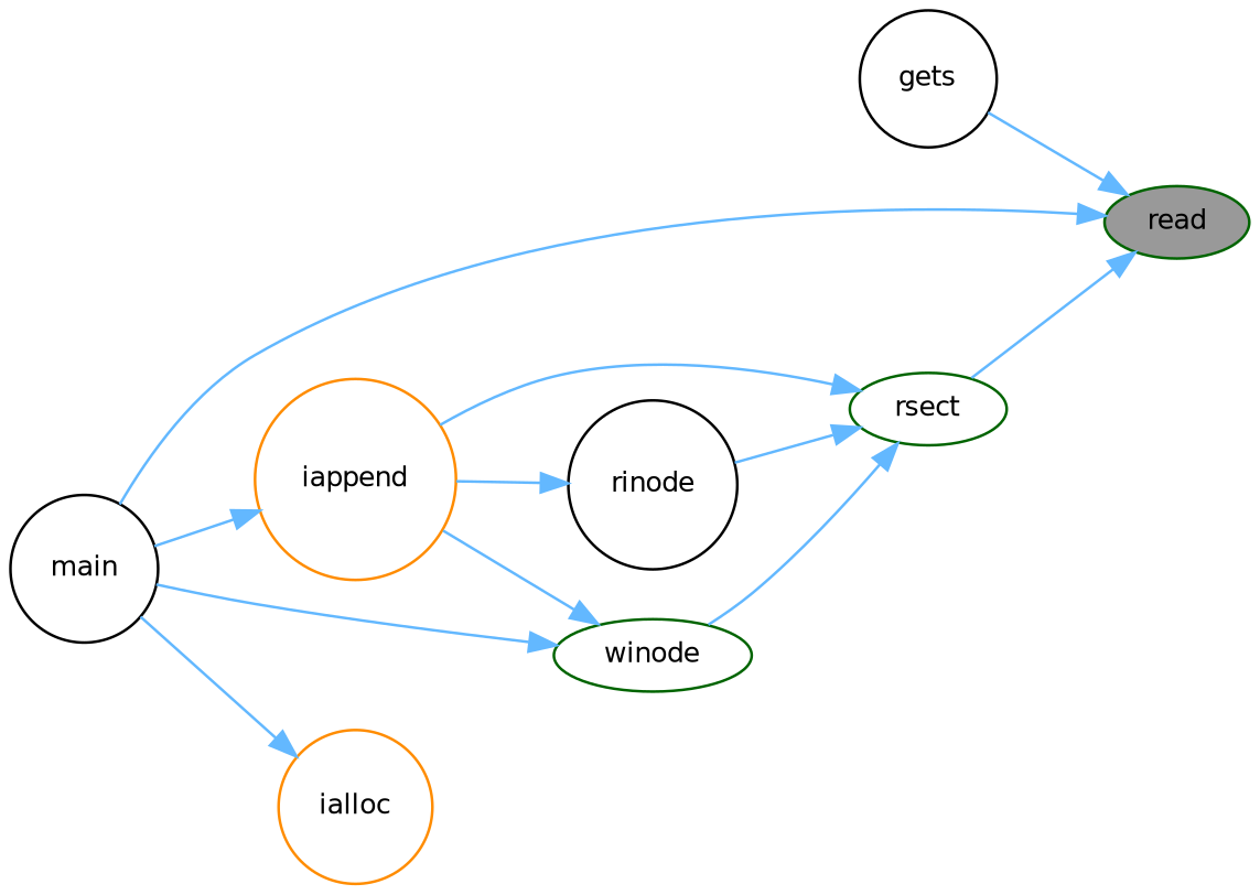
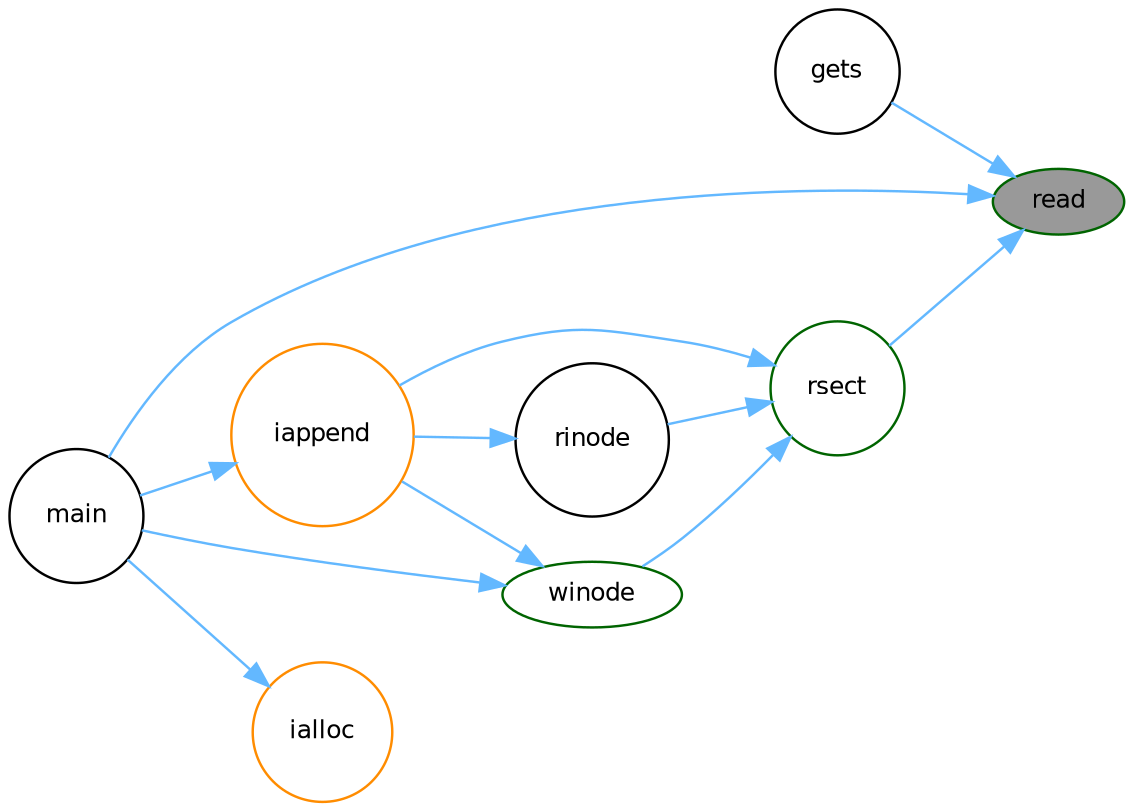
  digraph {
    fontname="DejaVu Sans"
    rankdir=RL
    node [color=darkgreen fillcolor=white fontname="DejaVu Sans" fontsize=10 shape=circle style=filled]
    edge [color=steelblue1 dir=back fontname="DejaVu Sans" fontsize=10 labelfontname=Helvetica labelfontsize=10 style=solid]
    n1 [fillcolor=grey60 fontcolor=black height=0.2 label=read shape=ellipse width=0.4]
    n2 [color=black height=0.2 label=gets width=0.4]
    n3 [color=black height=0.2 label=main width=0.4]
-   n4 [height=0.2 label=rsect shape=ellipse width=0.4]
+   n4 [height=0.2 label=rsect width=0.4]
    n5 [color=darkorange height=0.2 label=iappend width=0.4]
    n6 [color=black height=0.2 label=rinode width=0.4]
    n7 [height=0.2 label=winode shape=ellipse width=0.4]
    n8 [color=darkorange height=0.2 label=ialloc width=0.4]
    n1 -> n2
    n1 -> n3
    n1 -> n4
    n4 -> n5
    n4 -> n6
    n4 -> n7
    n5 -> n3
    n6 -> n5
    n7 -> n3
    n7 -> n5
    n8 -> n3
  }
